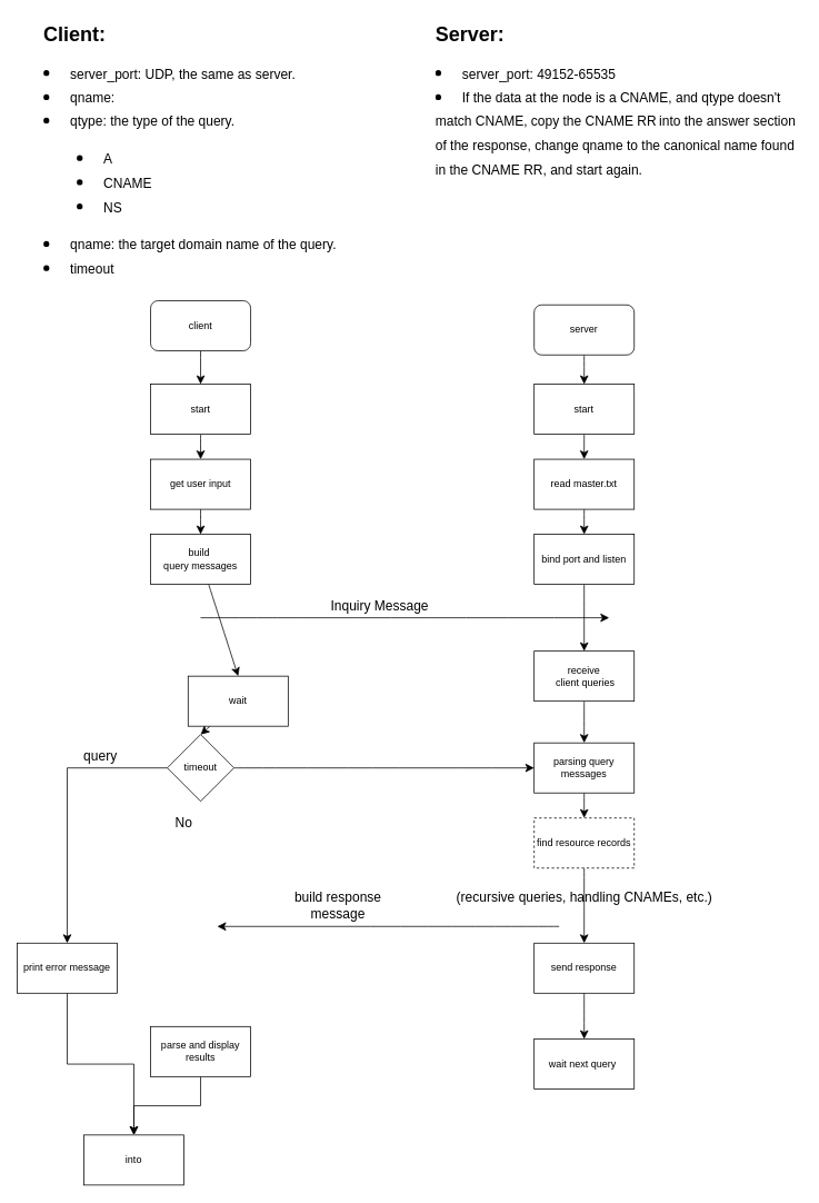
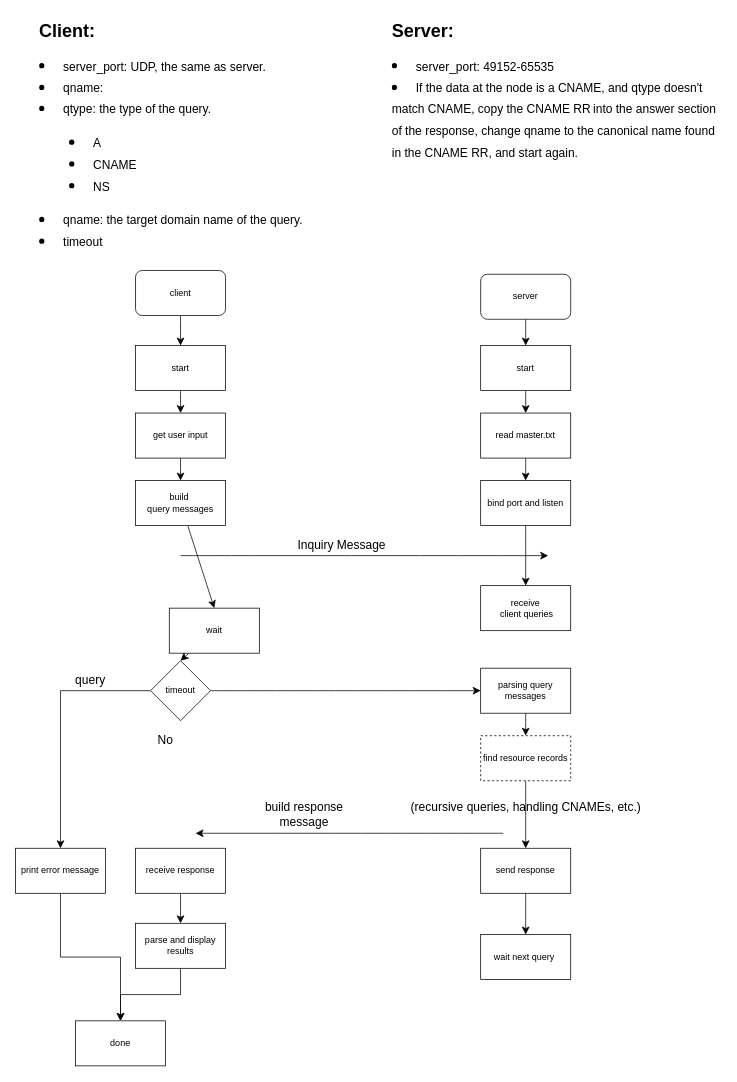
  <mxCell id="0" />
  <mxCell id="1" parent="0" />
  <mxCell id="2" value="&lt;h1 style=&quot;margin-top: 0px;&quot;&gt;Client:&lt;/h1&gt;&lt;h1 style=&quot;margin-top: 0px;&quot;&gt;&lt;li style=&quot;&quot;&gt;&lt;span style=&quot;font-size: 16px; font-weight: 400; background-color: initial;&quot;&gt;server_port: UDP, the same as server.&lt;/span&gt;&lt;br&gt;&lt;/li&gt;&lt;li style=&quot;&quot;&gt;&lt;span style=&quot;font-size: 16px; font-weight: 400; background-color: initial;&quot;&gt;qname:&amp;nbsp;&lt;/span&gt;&lt;/li&gt;&lt;li style=&quot;&quot;&gt;&lt;span style=&quot;font-size: 16px; font-weight: 400;&quot;&gt;qtype: the type of the query.&lt;/span&gt;&lt;/li&gt;&lt;/h1&gt;&lt;blockquote style=&quot;margin: 0 0 0 40px; border: none; padding: 0px;&quot;&gt;&lt;h1 style=&quot;margin-top: 0px;&quot;&gt;&lt;li style=&quot;&quot;&gt;&lt;span style=&quot;font-size: 16px; font-weight: 400;&quot;&gt;A&lt;/span&gt;&lt;/li&gt;&lt;li style=&quot;&quot;&gt;&lt;span style=&quot;font-size: 16px; font-weight: 400;&quot;&gt;CNAME&lt;/span&gt;&lt;/li&gt;&lt;li style=&quot;&quot;&gt;&lt;span style=&quot;font-size: 16px; font-weight: 400;&quot;&gt;NS&lt;/span&gt;&lt;/li&gt;&lt;/h1&gt;&lt;/blockquote&gt;&lt;h1 style=&quot;margin-top: 0px;&quot;&gt;&lt;li style=&quot;&quot;&gt;&lt;span style=&quot;font-size: 16px; font-weight: 400;&quot;&gt;qname: the target domain name of the query.&lt;/span&gt;&lt;/li&gt;&lt;li style=&quot;&quot;&gt;&lt;span style=&quot;font-size: 16px; font-weight: 400;&quot;&gt;timeout&lt;/span&gt;&lt;/li&gt;&lt;/h1&gt;" style="text;html=1;whiteSpace=wrap;overflow=hidden;rounded=0;" vertex="1" parent="1"><mxGeometry x="50" y="20" width="380" height="340" as="geometry" /></mxCell>
  <mxCell id="3" value="&lt;h1 style=&quot;margin-top: 0px;&quot;&gt;Server:&lt;/h1&gt;&lt;h1 style=&quot;margin-top: 0px;&quot;&gt;&lt;li style=&quot;&quot;&gt;&lt;span style=&quot;font-size: 16px; font-weight: 400; background-color: initial;&quot;&gt;server_port: 49152-65535&lt;/span&gt;&lt;/li&gt;&lt;li style=&quot;&quot;&gt;&lt;span style=&quot;background-color: initial; font-size: 12px; font-weight: normal;&quot;&gt;&lt;font style=&quot;font-size: 16px;&quot;&gt;If the data at the node is a CNAME, and qtype doesn't match CNAME, copy the CNAME RR&lt;/font&gt;&lt;/span&gt;&lt;span style=&quot;background-color: initial; font-size: 12px; font-weight: normal;&quot;&gt; &lt;/span&gt;&lt;span style=&quot;background-color: initial; font-size: 16px; font-weight: normal;&quot;&gt;into the answer section of the response, change qname to the canonical name found in &lt;/span&gt;&lt;span style=&quot;background-color: initial; font-size: 16px; font-weight: normal;&quot;&gt;the CNAME RR, and start again.&lt;/span&gt;&lt;br&gt;&lt;/li&gt;&lt;/h1&gt;" style="text;html=1;whiteSpace=wrap;overflow=hidden;rounded=0;" vertex="1" parent="1"><mxGeometry x="520" y="20" width="440" height="250" as="geometry" /></mxCell>
  <mxCell id="4" style="edgeStyle=none;curved=1;rounded=0;orthogonalLoop=1;jettySize=auto;html=1;entryX=0.5;entryY=0;entryDx=0;entryDy=0;fontSize=12;startSize=8;endSize=8;" edge="1" parent="1" source="5" target="7"><mxGeometry relative="1" as="geometry" /></mxCell>
  <mxCell id="5" value="client" style="rounded=1;whiteSpace=wrap;html=1;" vertex="1" parent="1"><mxGeometry x="180" y="360" width="120" height="60" as="geometry" /></mxCell>
  <mxCell id="6" style="edgeStyle=none;curved=1;rounded=0;orthogonalLoop=1;jettySize=auto;html=1;fontSize=12;startSize=8;endSize=8;" edge="1" parent="1" source="7" target="9"><mxGeometry relative="1" as="geometry" /></mxCell>
  <mxCell id="7" value="start" style="rounded=0;whiteSpace=wrap;html=1;" vertex="1" parent="1"><mxGeometry x="180" y="460" width="120" height="60" as="geometry" /></mxCell>
  <mxCell id="8" style="edgeStyle=none;curved=1;rounded=0;orthogonalLoop=1;jettySize=auto;html=1;fontSize=12;startSize=8;endSize=8;" edge="1" parent="1" source="9" target="11"><mxGeometry relative="1" as="geometry" /></mxCell>
  <mxCell id="9" value="get user input" style="rounded=0;whiteSpace=wrap;html=1;" vertex="1" parent="1"><mxGeometry x="180" y="550" width="120" height="60" as="geometry" /></mxCell>
  <mxCell id="10" style="edgeStyle=none;curved=1;rounded=0;orthogonalLoop=1;jettySize=auto;html=1;entryX=0.5;entryY=0;entryDx=0;entryDy=0;fontSize=12;startSize=8;endSize=8;" edge="1" parent="1" source="11" target="21"><mxGeometry relative="1" as="geometry" /></mxCell>
  <mxCell id="11" value="build&amp;nbsp;&lt;div&gt;query messages&lt;/div&gt;" style="rounded=0;whiteSpace=wrap;html=1;" vertex="1" parent="1"><mxGeometry x="180" y="640" width="120" height="60" as="geometry" /></mxCell>
  <mxCell id="12" style="edgeStyle=none;curved=1;rounded=0;orthogonalLoop=1;jettySize=auto;html=1;entryX=0.5;entryY=0;entryDx=0;entryDy=0;fontSize=12;startSize=8;endSize=8;" edge="1" parent="1" source="13" target="19"><mxGeometry relative="1" as="geometry" /></mxCell>
  <mxCell id="13" value="server" style="rounded=1;whiteSpace=wrap;html=1;" vertex="1" parent="1"><mxGeometry x="640" y="365" width="120" height="60" as="geometry" /></mxCell>
  <mxCell id="14" style="edgeStyle=none;curved=1;rounded=0;orthogonalLoop=1;jettySize=auto;html=1;entryX=0.5;entryY=0;entryDx=0;entryDy=0;fontSize=12;startSize=8;endSize=8;" edge="1" parent="1" source="15" target="17"><mxGeometry relative="1" as="geometry" /></mxCell>
  <mxCell id="15" value="read master.txt" style="rounded=0;whiteSpace=wrap;html=1;" vertex="1" parent="1"><mxGeometry x="640" y="550" width="120" height="60" as="geometry" /></mxCell>
  <mxCell id="16" style="edgeStyle=none;curved=1;rounded=0;orthogonalLoop=1;jettySize=auto;html=1;entryX=0.5;entryY=0;entryDx=0;entryDy=0;fontSize=12;startSize=8;endSize=8;" edge="1" parent="1" source="17" target="23"><mxGeometry relative="1" as="geometry" /></mxCell>
  <mxCell id="17" value="bind port and listen" style="rounded=0;whiteSpace=wrap;html=1;" vertex="1" parent="1"><mxGeometry x="640" y="640" width="120" height="60" as="geometry" /></mxCell>
  <mxCell id="18" style="edgeStyle=none;curved=1;rounded=0;orthogonalLoop=1;jettySize=auto;html=1;entryX=0.5;entryY=0;entryDx=0;entryDy=0;fontSize=12;startSize=8;endSize=8;" edge="1" parent="1" source="19" target="15"><mxGeometry relative="1" as="geometry" /></mxCell>
  <mxCell id="19" value="start" style="rounded=0;whiteSpace=wrap;html=1;" vertex="1" parent="1"><mxGeometry x="640" y="460" width="120" height="60" as="geometry" /></mxCell>
  <mxCell id="20" style="edgeStyle=none;curved=1;rounded=0;orthogonalLoop=1;jettySize=auto;html=1;entryX=0.5;entryY=0;entryDx=0;entryDy=0;fontSize=12;startSize=8;endSize=8;" edge="1" parent="1" source="21" target="28"><mxGeometry relative="1" as="geometry" /></mxCell>
  <mxCell id="21" value="wait" style="rounded=0;whiteSpace=wrap;html=1;" vertex="1" parent="1"><mxGeometry x="225" y="810" width="120" height="60" as="geometry" /></mxCell>
- <mxCell id="22" value="" style="edgeStyle=none;curved=1;rounded=0;orthogonalLoop=1;jettySize=auto;html=1;fontSize=12;startSize=8;endSize=8;" edge="1" parent="1" source="23" target="39"><mxGeometry relative="1" as="geometry" /></mxCell>
  <mxCell id="23" value="receive&lt;div&gt;&amp;nbsp;client queries&lt;/div&gt;" style="rounded=0;whiteSpace=wrap;html=1;" vertex="1" parent="1"><mxGeometry x="640" y="780" width="120" height="60" as="geometry" /></mxCell>
  <mxCell id="24" value="" style="endArrow=classic;html=1;rounded=0;fontSize=12;startSize=8;endSize=8;curved=1;" edge="1" parent="1"><mxGeometry width="50" height="50" relative="1" as="geometry"><mxPoint x="240" y="740" as="sourcePoint" /><mxPoint x="730" y="740" as="targetPoint" /></mxGeometry></mxCell>
  <mxCell id="25" value="Inquiry Message" style="text;html=1;align=center;verticalAlign=middle;whiteSpace=wrap;rounded=0;fontSize=16;" vertex="1" parent="1"><mxGeometry x="380" y="700" width="150" height="50" as="geometry" /></mxCell>
  <mxCell id="26" style="edgeStyle=none;curved=1;rounded=0;orthogonalLoop=1;jettySize=auto;html=1;fontSize=12;startSize=8;endSize=8;" edge="1" parent="1" source="28" target="39"><mxGeometry relative="1" as="geometry"><mxPoint x="240" y="1000" as="targetPoint" /></mxGeometry></mxCell>
  <mxCell id="27" style="edgeStyle=orthogonalEdgeStyle;rounded=0;orthogonalLoop=1;jettySize=auto;html=1;entryX=0.5;entryY=0;entryDx=0;entryDy=0;fontSize=12;startSize=8;endSize=8;exitX=0;exitY=0.5;exitDx=0;exitDy=0;elbow=vertical;" edge="1" parent="1" source="28" target="32"><mxGeometry relative="1" as="geometry" /></mxCell>
  <mxCell id="28" value="timeout" style="rhombus;whiteSpace=wrap;html=1;" vertex="1" parent="1"><mxGeometry x="200" y="880" width="80" height="80" as="geometry" /></mxCell>
+ <mxCell id="29" style="edgeStyle=none;curved=1;rounded=0;orthogonalLoop=1;jettySize=auto;html=1;entryX=0.5;entryY=0;entryDx=0;entryDy=0;fontSize=12;startSize=8;endSize=8;" edge="1" parent="1" source="30" target="36"><mxGeometry relative="1" as="geometry" /></mxCell>
+ <mxCell id="30" value="receive response" style="rounded=0;whiteSpace=wrap;html=1;" vertex="1" parent="1"><mxGeometry x="180" y="1130" width="120" height="60" as="geometry" /></mxCell>
  <mxCell id="31" style="edgeStyle=orthogonalEdgeStyle;rounded=0;orthogonalLoop=1;jettySize=auto;html=1;entryX=0.5;entryY=0;entryDx=0;entryDy=0;fontSize=12;startSize=8;endSize=8;" edge="1" parent="1" source="32" target="37"><mxGeometry relative="1" as="geometry" /></mxCell>
  <mxCell id="32" value="print error message" style="rounded=0;whiteSpace=wrap;html=1;" vertex="1" parent="1"><mxGeometry y="1130" width="120" height="60" as="geometry" x="20" /></mxCell>
  <mxCell id="33" value="query" style="text;html=1;align=center;verticalAlign=middle;whiteSpace=wrap;rounded=0;fontSize=16;" vertex="1" parent="1"><mxGeometry x="90" y="890" width="60" height="30" as="geometry" /></mxCell>
  <mxCell id="34" value="No" style="text;html=1;align=center;verticalAlign=middle;whiteSpace=wrap;rounded=0;fontSize=16;" vertex="1" parent="1"><mxGeometry x="190" y="970" width="60" height="30" as="geometry" /></mxCell>
  <mxCell id="35" style="edgeStyle=orthogonalEdgeStyle;rounded=0;orthogonalLoop=1;jettySize=auto;html=1;entryX=0.5;entryY=0;entryDx=0;entryDy=0;fontSize=12;startSize=8;endSize=8;" edge="1" parent="1" source="36" target="37"><mxGeometry relative="1" as="geometry" /></mxCell>
  <mxCell id="36" value="parse and display results" style="rounded=0;whiteSpace=wrap;html=1;" vertex="1" parent="1"><mxGeometry x="180" y="1230" width="120" height="60" as="geometry" /></mxCell>
- <mxCell id="37" value="into" style="rounded=0;whiteSpace=wrap;html=1;" vertex="1" parent="1"><mxGeometry x="100" y="1360" width="120" height="60" as="geometry" /></mxCell>
+ <mxCell id="37" value="done" style="rounded=0;whiteSpace=wrap;html=1;" vertex="1" parent="1"><mxGeometry x="100" y="1360" width="120" height="60" as="geometry" /></mxCell>
  <mxCell id="38" style="edgeStyle=none;curved=1;rounded=0;orthogonalLoop=1;jettySize=auto;html=1;fontSize=12;startSize=8;endSize=8;" edge="1" parent="1" source="39" target="41"><mxGeometry relative="1" as="geometry" /></mxCell>
  <mxCell id="39" value="parsing query messages" style="rounded=0;whiteSpace=wrap;html=1;" vertex="1" parent="1"><mxGeometry x="640" y="890" width="120" height="60" as="geometry" /></mxCell>
  <mxCell id="40" style="edgeStyle=none;curved=1;rounded=0;orthogonalLoop=1;jettySize=auto;html=1;entryX=0.5;entryY=0;entryDx=0;entryDy=0;fontSize=12;startSize=8;endSize=8;" edge="1" parent="1" source="41" target="44"><mxGeometry relative="1" as="geometry" /></mxCell>
  <mxCell id="41" value="find resource records" style="rounded=0;whiteSpace=wrap;html=1;dashed=1;" vertex="1" parent="1"><mxGeometry x="640" y="980" width="120" height="60" as="geometry" /></mxCell>
  <mxCell id="42" value="(recursive queries, handling CNAMEs, etc.)" style="text;html=1;align=center;verticalAlign=middle;resizable=0;points=[];autosize=1;strokeColor=none;fillColor=none;fontSize=16;" vertex="1" parent="1"><mxGeometry x="535" y="1060" width="330" height="30" as="geometry" /></mxCell>
  <mxCell id="43" style="edgeStyle=none;curved=1;rounded=0;orthogonalLoop=1;jettySize=auto;html=1;entryX=0.5;entryY=0;entryDx=0;entryDy=0;fontSize=12;startSize=8;endSize=8;" edge="1" parent="1" source="44" target="47"><mxGeometry relative="1" as="geometry" /></mxCell>
  <mxCell id="44" value="send response" style="rounded=0;whiteSpace=wrap;html=1;" vertex="1" parent="1"><mxGeometry x="640" y="1130" width="120" height="60" as="geometry" /></mxCell>
  <mxCell id="45" value="" style="endArrow=classic;html=1;rounded=0;fontSize=12;startSize=8;endSize=8;curved=1;" edge="1" parent="1"><mxGeometry width="50" height="50" relative="1" as="geometry"><mxPoint x="670" y="1110" as="sourcePoint" /><mxPoint x="260" y="1110" as="targetPoint" /></mxGeometry></mxCell>
  <mxCell id="46" value="build response message" style="text;html=1;align=center;verticalAlign=middle;whiteSpace=wrap;rounded=0;fontSize=16;" vertex="1" parent="1"><mxGeometry x="330" y="1070" width="150" height="30" as="geometry" /></mxCell>
  <mxCell id="47" value="wait next query&amp;nbsp;" style="rounded=0;whiteSpace=wrap;html=1;" vertex="1" parent="1"><mxGeometry x="640" y="1245" width="120" height="60" as="geometry" /></mxCell>
